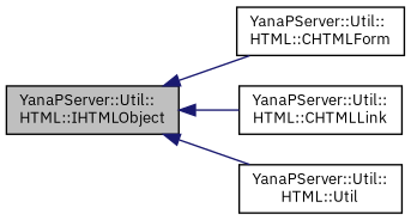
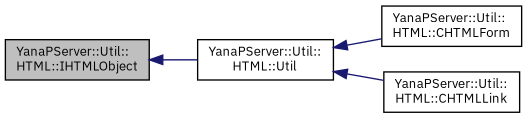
  digraph {
    fontname="IBM Plex Sans"
    rankdir=LR
    node [color=black fillcolor=white fontname="IBM Plex Sans" fontsize=10 shape=record style=filled]
    edge [color=midnightblue dir=back fontname="IBM Plex Sans" fontsize=10 labelfontname=Helvetica labelfontsize=10 style=solid]
    n1 [fillcolor=grey75 fontcolor=black height=0.2 label="YanaPServer::Util::\lHTML::IHTMLObject" width=0.4]
    n2 [height=0.2 label="YanaPServer::Util::\lHTML::CHTMLForm" width=0.4]
    n3 [height=0.2 label="YanaPServer::Util::\lHTML::CHTMLLink" width=0.4]
    n4 [height=0.2 label="YanaPServer::Util::\lHTML::Util" width=0.4]
-   n1 -> n2
-   n1 -> n3
+   n4 -> n2
+   n4 -> n3
    n1 -> n4
  }
